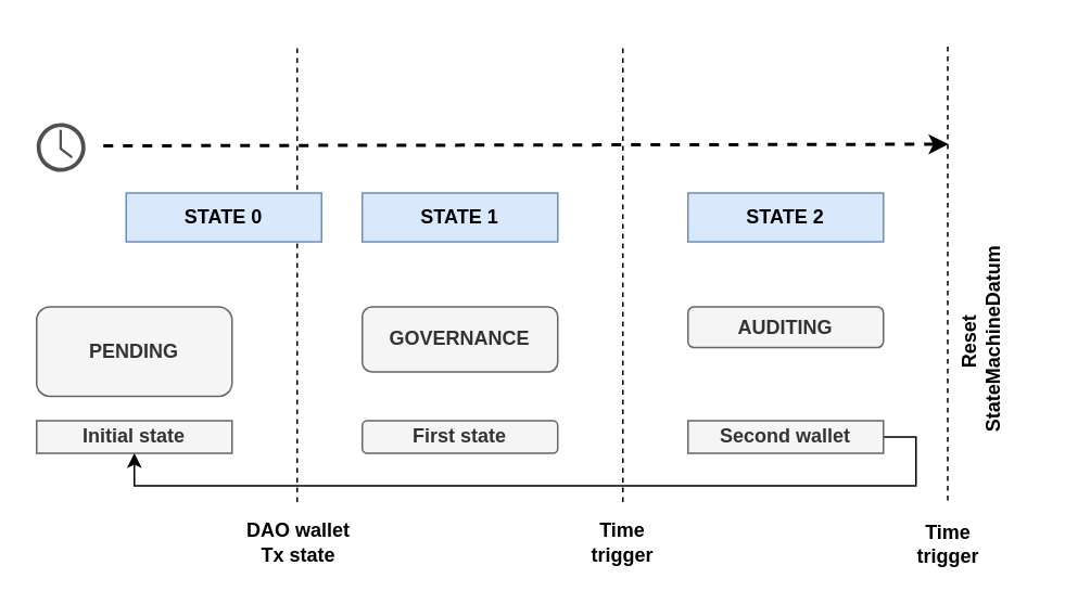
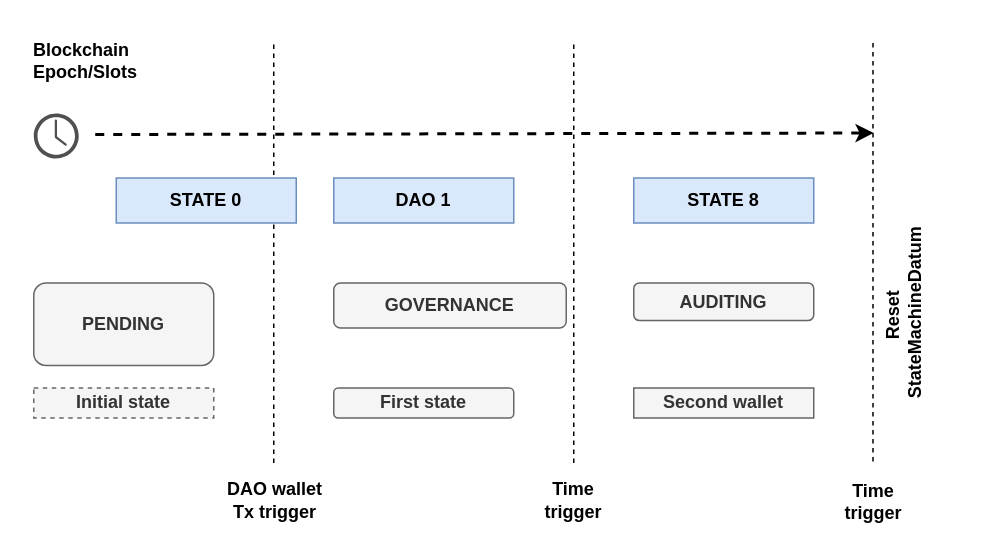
  <mxCell id="0" />
  <mxCell id="1" parent="0" />
  <mxCell id="2" value="&lt;b&gt;PENDING&lt;/b&gt;" style="rounded=1;whiteSpace=wrap;html=1;fillColor=#f5f5f5;fontColor=#333333;strokeColor=#666666;" parent="1" vertex="1"><mxGeometry x="22" y="188" width="120" height="55" as="geometry" /></mxCell>
- <mxCell id="3" value="&lt;b&gt;GOVERNANCE&lt;/b&gt;" style="rounded=1;whiteSpace=wrap;html=1;fillColor=#f5f5f5;fontColor=#333333;strokeColor=#666666;" parent="1" vertex="1"><mxGeometry x="222" y="188" width="120" height="40" as="geometry" /></mxCell>
+ <mxCell id="3" value="&lt;b&gt;GOVERNANCE&lt;/b&gt;" style="rounded=1;whiteSpace=wrap;html=1;fillColor=#f5f5f5;fontColor=#333333;strokeColor=#666666;" parent="1" vertex="1"><mxGeometry x="222" y="188" width="155" height="30" as="geometry" /></mxCell>
  <mxCell id="4" value="&lt;b&gt;AUDITING&lt;/b&gt;" style="rounded=1;whiteSpace=wrap;html=1;fillColor=#f5f5f5;fontColor=#333333;strokeColor=#666666;" parent="1" vertex="1"><mxGeometry x="422" y="188" width="120" height="25" as="geometry" /></mxCell>
- <mxCell id="5" value="STATE 1" style="text;html=1;align=center;verticalAlign=middle;whiteSpace=wrap;rounded=0;fontStyle=1;fillColor=#dae8fc;strokeColor=#6c8ebf;" parent="1" vertex="1"><mxGeometry x="222" y="118" width="120" height="30" as="geometry" /></mxCell>
- <mxCell id="6" value="&lt;b&gt;Initial state&lt;/b&gt;" style="rounded=0;whiteSpace=wrap;html=1;fillColor=#f5f5f5;strokeColor=#666666;fontColor=#333333;" parent="1" vertex="1"><mxGeometry x="22" y="258" width="120" height="20" as="geometry" /></mxCell>
+ <mxCell id="5" value="DAO 1" style="text;html=1;align=center;verticalAlign=middle;whiteSpace=wrap;rounded=0;fontStyle=1;fillColor=#dae8fc;strokeColor=#6c8ebf;" parent="1" vertex="1"><mxGeometry x="222" y="118" width="120" height="30" as="geometry" /></mxCell>
+ <mxCell id="6" value="&lt;b&gt;Initial state&lt;/b&gt;" style="rounded=0;whiteSpace=wrap;html=1;fillColor=#f5f5f5;strokeColor=#666666;fontColor=#333333;dashed=1;" parent="1" vertex="1"><mxGeometry x="22" y="258" width="120" height="20" as="geometry" /></mxCell>
  <mxCell id="7" value="&lt;b&gt;First state&lt;/b&gt;" style="whiteSpace=wrap;html=1;fillColor=#f5f5f5;fontColor=#333333;strokeColor=#666666;rounded=1;" parent="1" vertex="1"><mxGeometry x="222" y="258" width="120" height="20" as="geometry" /></mxCell>
- <mxCell id="8" style="edgeStyle=orthogonalEdgeStyle;rounded=0;orthogonalLoop=1;jettySize=auto;html=1;exitX=1;exitY=0.5;exitDx=0;exitDy=0;entryX=0.5;entryY=1;entryDx=0;entryDy=0;" edge="1" parent="1" source="9" target="6"><mxGeometry relative="1" as="geometry" /></mxCell>
  <mxCell id="9" value="&lt;b&gt;Second wallet&lt;/b&gt;" style="rounded=0;whiteSpace=wrap;html=1;fillColor=#f5f5f5;strokeColor=#666666;fontColor=#333333;" parent="1" vertex="1"><mxGeometry x="422" y="258" width="120" height="20" as="geometry" /></mxCell>
  <mxCell id="10" value="" style="sketch=0;pointerEvents=1;shadow=0;dashed=0;html=1;strokeColor=none;fillColor=#505050;labelPosition=center;verticalLabelPosition=bottom;verticalAlign=top;outlineConnect=0;align=center;shape=mxgraph.office.concepts.clock;aspect=fixed;" parent="1" vertex="1"><mxGeometry x="22" y="75" width="30" height="30" as="geometry" /></mxCell>
  <mxCell id="11" value="" style="endArrow=classic;html=1;strokeWidth=2;rounded=0;endFill=1;dashed=1;" parent="1" edge="1"><mxGeometry width="50" height="50" relative="1" as="geometry"><mxPoint x="63" y="89" as="sourcePoint" /><mxPoint x="582" y="88" as="targetPoint" /></mxGeometry></mxCell>
  <mxCell id="12" value="" style="endArrow=none;html=1;rounded=0;dashed=1;" parent="1" edge="1"><mxGeometry width="50" height="50" relative="1" as="geometry"><mxPoint x="182" y="308" as="sourcePoint" /><mxPoint x="182" y="28" as="targetPoint" /></mxGeometry></mxCell>
  <mxCell id="13" value="" style="endArrow=none;html=1;rounded=0;dashed=1;" parent="1" edge="1"><mxGeometry width="50" height="50" relative="1" as="geometry"><mxPoint x="382" y="308" as="sourcePoint" /><mxPoint x="382" y="28" as="targetPoint" /></mxGeometry></mxCell>
- <mxCell id="14" value="&lt;div style=&quot;&quot;&gt;&lt;b style=&quot;background-color: initial;&quot;&gt;DAO&amp;nbsp;&lt;/b&gt;&lt;b style=&quot;background-color: initial;&quot;&gt;wallet&lt;/b&gt;&lt;/div&gt;&lt;b&gt;&lt;div style=&quot;&quot;&gt;&lt;b style=&quot;background-color: initial;&quot;&gt;Tx state&lt;/b&gt;&lt;/div&gt;&lt;/b&gt;" style="text;html=1;strokeColor=none;fillColor=none;align=center;verticalAlign=middle;whiteSpace=wrap;rounded=0;" parent="1" vertex="1"><mxGeometry x="148" y="318" width="70" height="30" as="geometry" /></mxCell>
+ <mxCell id="14" value="&lt;div style=&quot;&quot;&gt;&lt;b style=&quot;background-color: initial;&quot;&gt;DAO&amp;nbsp;&lt;/b&gt;&lt;b style=&quot;background-color: initial;&quot;&gt;wallet&lt;/b&gt;&lt;/div&gt;&lt;b&gt;&lt;div style=&quot;&quot;&gt;&lt;b style=&quot;background-color: initial;&quot;&gt;Tx trigger&lt;/b&gt;&lt;/div&gt;&lt;/b&gt;" style="text;html=1;strokeColor=none;fillColor=none;align=center;verticalAlign=middle;whiteSpace=wrap;rounded=0;" parent="1" vertex="1"><mxGeometry x="148" y="318" width="70" height="30" as="geometry" /></mxCell>
+ <mxCell id="15" value="&lt;b&gt;Blockchain&lt;br&gt;Epoch/Slots&lt;/b&gt;" style="text;html=1;align=left;verticalAlign=middle;resizable=0;points=[];autosize=1;strokeColor=none;fillColor=none;" parent="1" vertex="1"><mxGeometry x="20" y="20" width="90" height="40" as="geometry" /></mxCell>
  <mxCell id="16" value="" style="endArrow=none;html=1;rounded=0;dashed=1;" parent="1" edge="1"><mxGeometry width="50" height="50" relative="1" as="geometry"><mxPoint x="581.5" y="307" as="sourcePoint" /><mxPoint x="581.5" y="27" as="targetPoint" /></mxGeometry></mxCell>
  <mxCell id="17" value="&lt;div style=&quot;&quot;&gt;&lt;b&gt;Time trigger&lt;/b&gt;&lt;/div&gt;" style="text;html=1;strokeColor=none;fillColor=none;align=center;verticalAlign=middle;whiteSpace=wrap;rounded=0;" parent="1" vertex="1"><mxGeometry x="347" y="317" width="70" height="31" as="geometry" /></mxCell>
  <mxCell id="18" value="&lt;div style=&quot;&quot;&gt;&lt;b style=&quot;border-color: var(--border-color);&quot;&gt;Time trigger&lt;/b&gt;&lt;br&gt;&lt;/div&gt;" style="text;html=1;strokeColor=none;fillColor=none;align=center;verticalAlign=middle;whiteSpace=wrap;rounded=0;" parent="1" vertex="1"><mxGeometry x="547" y="319" width="70" height="30" as="geometry" /></mxCell>
  <mxCell id="19" value="&lt;b&gt;Reset&amp;nbsp; &lt;br&gt;StateMachineDatum&lt;/b&gt;" style="text;html=1;strokeColor=none;fillColor=none;align=center;verticalAlign=middle;whiteSpace=wrap;rounded=0;rotation=-90;" parent="1" vertex="1"><mxGeometry x="572" y="193" width="60" height="30" as="geometry" /></mxCell>
  <mxCell id="20" value="STATE 0" style="text;html=1;align=center;verticalAlign=middle;whiteSpace=wrap;rounded=0;fontStyle=1;fillColor=#dae8fc;strokeColor=#6c8ebf;" parent="1" vertex="1"><mxGeometry x="77" y="118" width="120" height="30" as="geometry" /></mxCell>
- <mxCell id="21" value="STATE 2" style="text;html=1;align=center;verticalAlign=middle;whiteSpace=wrap;rounded=0;fontStyle=1;fillColor=#dae8fc;strokeColor=#6c8ebf;" parent="1" vertex="1"><mxGeometry x="422" y="118" width="120" height="30" as="geometry" /></mxCell>
+ <mxCell id="21" value="STATE 8" style="text;html=1;align=center;verticalAlign=middle;whiteSpace=wrap;rounded=0;fontStyle=1;fillColor=#dae8fc;strokeColor=#6c8ebf;" parent="1" vertex="1"><mxGeometry x="422" y="118" width="120" height="30" as="geometry" /></mxCell>
